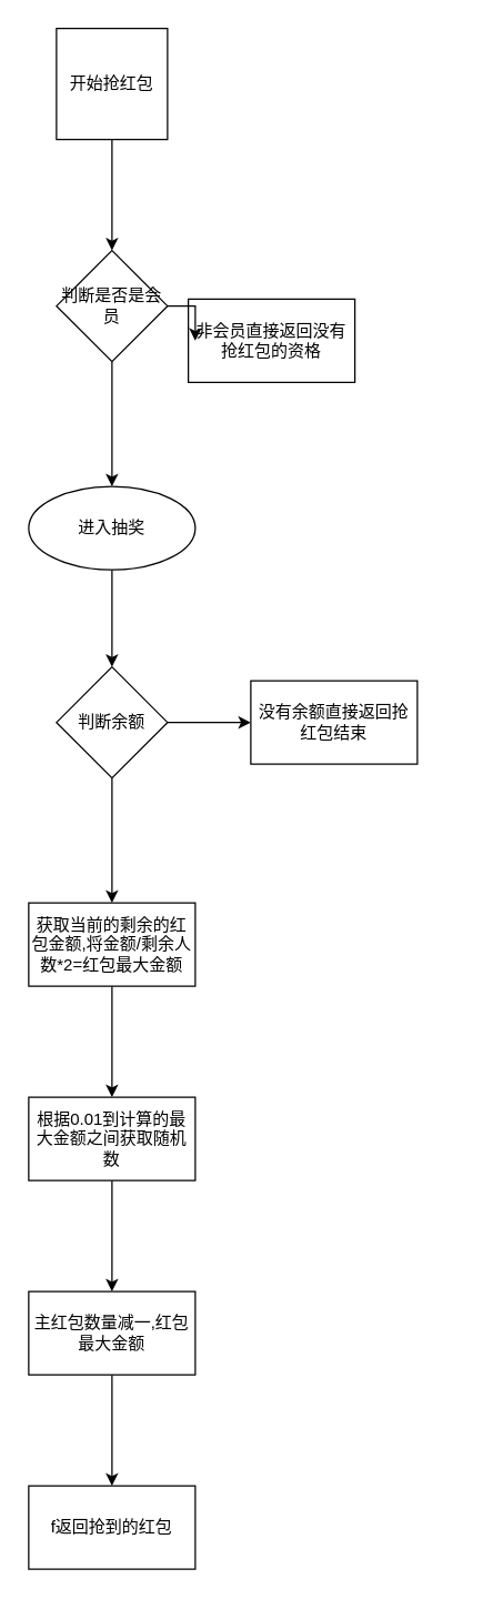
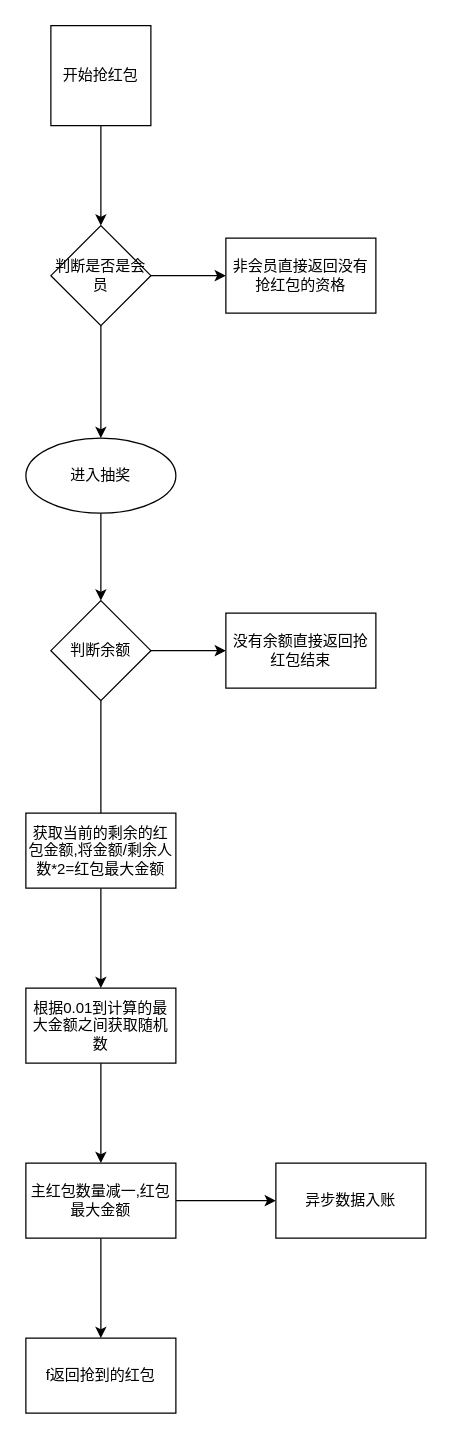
  <mxCell id="0" />
  <mxCell id="1" parent="0" />
  <mxCell id="2" value="" style="edgeStyle=orthogonalEdgeStyle;rounded=0;orthogonalLoop=1;jettySize=auto;html=1;" edge="1" parent="1" source="3"><mxGeometry relative="1" as="geometry"><mxPoint x="80" y="180" as="targetPoint" /></mxGeometry></mxCell>
  <mxCell id="3" value="开始抢红包" style="whiteSpace=wrap;html=1;aspect=fixed;" vertex="1" parent="1"><mxGeometry x="40" y="20" width="80" height="80" as="geometry" /></mxCell>
- <mxCell id="4" value="非会员直接返回没有抢红包的资格" style="whiteSpace=wrap;html=1;" vertex="1" parent="1"><mxGeometry x="135" y="215" width="120" height="60" as="geometry" /></mxCell>
+ <mxCell id="4" value="非会员直接返回没有抢红包的资格" style="whiteSpace=wrap;html=1;" vertex="1" parent="1"><mxGeometry x="180" y="190" width="120" height="60" as="geometry" /></mxCell>
  <mxCell id="5" style="edgeStyle=orthogonalEdgeStyle;rounded=0;orthogonalLoop=1;jettySize=auto;html=1;" edge="1" parent="1" source="7" target="4"><mxGeometry relative="1" as="geometry" /></mxCell>
  <mxCell id="6" value="" style="edgeStyle=orthogonalEdgeStyle;rounded=0;orthogonalLoop=1;jettySize=auto;html=1;" edge="1" parent="1" source="7" target="9"><mxGeometry relative="1" as="geometry" /></mxCell>
  <mxCell id="7" value="判断是否是会员" style="rhombus;whiteSpace=wrap;html=1;" vertex="1" parent="1"><mxGeometry x="40" y="180" width="80" height="80" as="geometry" /></mxCell>
  <mxCell id="8" value="" style="edgeStyle=orthogonalEdgeStyle;rounded=0;orthogonalLoop=1;jettySize=auto;html=1;" edge="1" parent="1" source="9" target="12"><mxGeometry relative="1" as="geometry" /></mxCell>
  <mxCell id="9" value="进入抽奖" style="ellipse;whiteSpace=wrap;html=1;" vertex="1" parent="1"><mxGeometry x="20" y="350" width="120" height="60" as="geometry" /></mxCell>
  <mxCell id="10" value="" style="edgeStyle=orthogonalEdgeStyle;rounded=0;orthogonalLoop=1;jettySize=auto;html=1;" edge="1" parent="1" source="12" target="13"><mxGeometry relative="1" as="geometry" /></mxCell>
- <mxCell id="11" value="" style="edgeStyle=orthogonalEdgeStyle;rounded=0;orthogonalLoop=1;jettySize=auto;html=1;" edge="1" parent="1" source="12" target="15"><mxGeometry relative="1" as="geometry" /></mxCell>
+ <mxCell id="11" value="" style="edgeStyle=orthogonalEdgeStyle;rounded=0;orthogonalLoop=1;jettySize=auto;html=1;endArrow=none;" edge="1" parent="1" source="12" target="15"><mxGeometry relative="1" as="geometry" /></mxCell>
  <mxCell id="12" value="判断余额" style="rhombus;whiteSpace=wrap;html=1;" vertex="1" parent="1"><mxGeometry x="40" y="480" width="80" height="80" as="geometry" /></mxCell>
  <mxCell id="13" value="没有余额直接返回抢红包结束" style="whiteSpace=wrap;html=1;" vertex="1" parent="1"><mxGeometry x="180" y="490" width="120" height="60" as="geometry" /></mxCell>
  <mxCell id="14" value="" style="edgeStyle=orthogonalEdgeStyle;rounded=0;orthogonalLoop=1;jettySize=auto;html=1;" edge="1" parent="1" source="15" target="17"><mxGeometry relative="1" as="geometry" /></mxCell>
  <mxCell id="15" value="获取当前的剩余的红包金额,将金额/剩余人数*2=红包最大金额" style="whiteSpace=wrap;html=1;" vertex="1" parent="1"><mxGeometry x="20" y="650" width="120" height="60" as="geometry" /></mxCell>
  <mxCell id="16" value="" style="edgeStyle=orthogonalEdgeStyle;rounded=0;orthogonalLoop=1;jettySize=auto;html=1;" edge="1" parent="1" source="17" target="20"><mxGeometry relative="1" as="geometry" /></mxCell>
  <mxCell id="17" value="根据0.01到计算的最大金额之间获取随机数" style="whiteSpace=wrap;html=1;" vertex="1" parent="1"><mxGeometry x="20" y="790" width="120" height="60" as="geometry" /></mxCell>
+ <mxCell id="18" value="" style="edgeStyle=orthogonalEdgeStyle;rounded=0;orthogonalLoop=1;jettySize=auto;html=1;" edge="1" parent="1" source="20" target="21"><mxGeometry relative="1" as="geometry" /></mxCell>
  <mxCell id="19" value="" style="edgeStyle=orthogonalEdgeStyle;rounded=0;orthogonalLoop=1;jettySize=auto;html=1;" edge="1" parent="1" source="20" target="22"><mxGeometry relative="1" as="geometry" /></mxCell>
  <mxCell id="20" value="主红包数量减一,红包最大金额" style="whiteSpace=wrap;html=1;" vertex="1" parent="1"><mxGeometry x="20" y="930" width="120" height="60" as="geometry" /></mxCell>
+ <mxCell id="21" value="异步数据入账" style="whiteSpace=wrap;html=1;" vertex="1" parent="1"><mxGeometry x="220" y="930" width="120" height="60" as="geometry" /></mxCell>
  <mxCell id="22" value="f返回抢到的红包" style="whiteSpace=wrap;html=1;" vertex="1" parent="1"><mxGeometry x="20" y="1070" width="120" height="60" as="geometry" /></mxCell>
